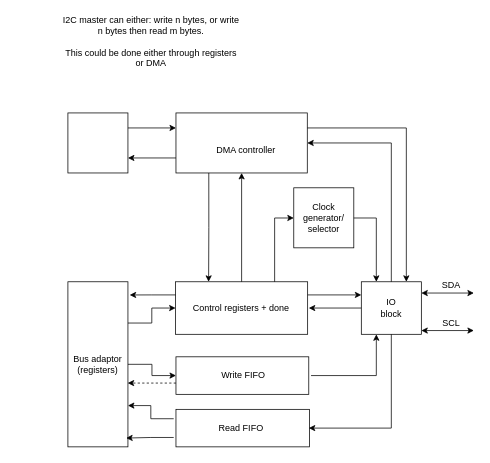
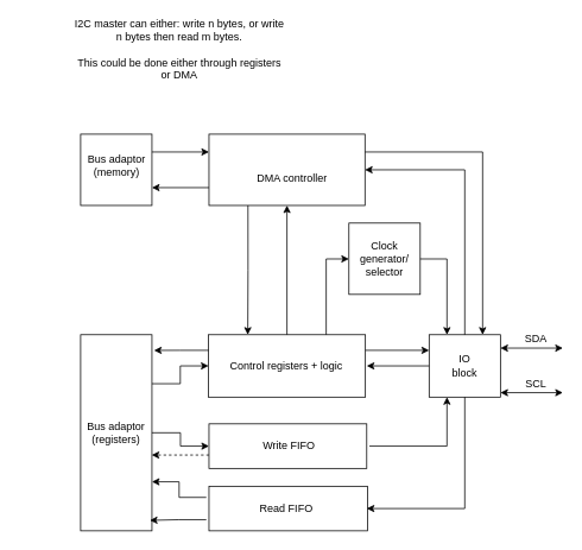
  <mxCell id="0" />
  <mxCell id="1" parent="0" />
  <mxCell id="2" value="I2C master can either: write n bytes, or write n bytes then read m bytes.&lt;br&gt;&lt;br&gt;This could be done either through registers or DMA" style="text;html=1;strokeColor=none;fillColor=none;align=center;verticalAlign=middle;whiteSpace=wrap;rounded=0;" parent="1" vertex="1"><mxGeometry x="81" y="20" width="240" height="70" as="geometry" /></mxCell>
  <mxCell id="3" value="" style="group" parent="1" vertex="1" connectable="0"><mxGeometry x="90" y="150" width="80" height="80" as="geometry" /></mxCell>
  <mxCell id="4" value="" style="group" parent="3" vertex="1" connectable="0"><mxGeometry width="80" height="80" as="geometry" /></mxCell>
  <mxCell id="5" value="" style="whiteSpace=wrap;html=1;aspect=fixed;" parent="4" vertex="1"><mxGeometry width="80" height="80" as="geometry" /></mxCell>
+ <mxCell id="6" value="Bus adaptor&lt;br&gt;(memory)" style="text;html=1;resizable=0;autosize=1;align=center;verticalAlign=middle;points=[];fillColor=none;strokeColor=none;rounded=0;" parent="4" vertex="1"><mxGeometry y="20" width="80" height="30" as="geometry" /></mxCell>
  <mxCell id="7" value="" style="rounded=0;whiteSpace=wrap;html=1;" parent="1" vertex="1"><mxGeometry x="234" y="475" width="177" height="50" as="geometry" /></mxCell>
  <mxCell id="8" value="" style="rounded=0;whiteSpace=wrap;html=1;" parent="1" vertex="1"><mxGeometry x="234" y="545" width="178" height="50" as="geometry" /></mxCell>
  <mxCell id="9" value="" style="group" parent="1" vertex="1" connectable="0"><mxGeometry x="20" y="330" width="220" height="260" as="geometry" /></mxCell>
  <mxCell id="10" value="" style="rounded=0;whiteSpace=wrap;html=1;rotation=90;" parent="9" vertex="1"><mxGeometry y="115" width="220" height="80" as="geometry" /></mxCell>
  <mxCell id="11" value="Bus adaptor (registers)" style="text;html=1;strokeColor=none;fillColor=none;align=center;verticalAlign=middle;whiteSpace=wrap;rounded=0;" parent="9" vertex="1"><mxGeometry x="70" y="50" width="80" height="210" as="geometry" /></mxCell>
  <mxCell id="12" value="" style="group" parent="1" vertex="1" connectable="0"><mxGeometry x="234" y="150" width="180" height="80" as="geometry" /></mxCell>
  <mxCell id="13" value="" style="rounded=0;whiteSpace=wrap;html=1;" parent="12" vertex="1"><mxGeometry width="175" height="80" as="geometry" /></mxCell>
  <mxCell id="14" value="DMA controller" style="text;html=1;resizable=0;autosize=1;align=center;verticalAlign=middle;points=[];fillColor=none;strokeColor=none;rounded=0;" parent="12" vertex="1"><mxGeometry x="47.5" y="40" width="90" height="20" as="geometry" /></mxCell>
  <mxCell id="15" value="" style="group" parent="1" vertex="1" connectable="0"><mxGeometry x="231" y="375" width="180" height="70" as="geometry" /></mxCell>
  <mxCell id="16" value="" style="rounded=0;whiteSpace=wrap;html=1;" parent="15" vertex="1"><mxGeometry x="2.5" width="176" height="70" as="geometry" /></mxCell>
- <mxCell id="17" value="Control registers + done" style="text;html=1;strokeColor=none;fillColor=none;align=center;verticalAlign=middle;whiteSpace=wrap;rounded=0;" parent="15" vertex="1"><mxGeometry y="25" width="180" height="20" as="geometry" /></mxCell>
+ <mxCell id="17" value="Control registers + logic" style="text;html=1;strokeColor=none;fillColor=none;align=center;verticalAlign=middle;whiteSpace=wrap;rounded=0;" parent="15" vertex="1"><mxGeometry y="25" width="180" height="20" as="geometry" /></mxCell>
  <mxCell id="18" value="" style="group" parent="1" vertex="1" connectable="0"><mxGeometry x="481" y="375" width="150" height="70" as="geometry" /></mxCell>
  <mxCell id="19" value="" style="rounded=0;whiteSpace=wrap;html=1;" parent="18" vertex="1"><mxGeometry width="80" height="70" as="geometry" /></mxCell>
  <mxCell id="20" value="" style="endArrow=classic;startArrow=classic;html=1;" parent="18" edge="1"><mxGeometry width="50" height="50" relative="1" as="geometry"><mxPoint x="80" y="65" as="sourcePoint" /><mxPoint x="150" y="65" as="targetPoint" /></mxGeometry></mxCell>
  <mxCell id="21" value="SCL" style="text;html=1;strokeColor=none;fillColor=none;align=center;verticalAlign=middle;whiteSpace=wrap;rounded=0;" parent="18" vertex="1"><mxGeometry x="100" y="45" width="40" height="20" as="geometry" /></mxCell>
  <mxCell id="22" value="SDA" style="text;html=1;strokeColor=none;fillColor=none;align=center;verticalAlign=middle;whiteSpace=wrap;rounded=0;" parent="18" vertex="1"><mxGeometry x="100" y="-5" width="40" height="20" as="geometry" /></mxCell>
  <mxCell id="23" value="IO block" style="text;html=1;strokeColor=none;fillColor=none;align=center;verticalAlign=middle;whiteSpace=wrap;rounded=0;" parent="18" vertex="1"><mxGeometry x="20.167" y="25" width="40" height="20" as="geometry" /></mxCell>
  <mxCell id="24" style="edgeStyle=orthogonalEdgeStyle;rounded=0;orthogonalLoop=1;jettySize=auto;html=1;exitX=1;exitY=0.5;exitDx=0;exitDy=0;entryX=0.25;entryY=1;entryDx=0;entryDy=0;" parent="1" source="26" target="19" edge="1"><mxGeometry relative="1" as="geometry" /></mxCell>
  <mxCell id="25" style="edgeStyle=orthogonalEdgeStyle;rounded=0;orthogonalLoop=1;jettySize=auto;html=1;exitX=0;exitY=0.75;exitDx=0;exitDy=0;entryX=0.996;entryY=0.619;entryDx=0;entryDy=0;entryPerimeter=0;dashed=1;" parent="1" source="26" target="11" edge="1"><mxGeometry relative="1" as="geometry" /></mxCell>
  <mxCell id="26" value="Write FIFO" style="text;html=1;strokeColor=none;fillColor=none;align=center;verticalAlign=middle;whiteSpace=wrap;rounded=0;" parent="1" vertex="1"><mxGeometry x="234" y="480" width="180" height="40" as="geometry" /></mxCell>
  <mxCell id="27" style="edgeStyle=orthogonalEdgeStyle;rounded=0;orthogonalLoop=1;jettySize=auto;html=1;exitX=0;exitY=0.25;exitDx=0;exitDy=0;entryX=0.75;entryY=0;entryDx=0;entryDy=0;" parent="1" source="29" target="10" edge="1"><mxGeometry relative="1" as="geometry" /></mxCell>
  <mxCell id="28" style="edgeStyle=orthogonalEdgeStyle;rounded=0;orthogonalLoop=1;jettySize=auto;html=1;exitX=0;exitY=0.75;exitDx=0;exitDy=0;entryX=0.971;entryY=0.968;entryDx=0;entryDy=0;entryPerimeter=0;" parent="1" source="29" target="11" edge="1"><mxGeometry relative="1" as="geometry" /></mxCell>
  <mxCell id="29" value="Read FIFO" style="text;html=1;strokeColor=none;fillColor=none;align=center;verticalAlign=middle;whiteSpace=wrap;rounded=0;" parent="1" vertex="1"><mxGeometry x="231" y="545" width="180" height="50" as="geometry" /></mxCell>
  <mxCell id="30" style="edgeStyle=orthogonalEdgeStyle;rounded=0;orthogonalLoop=1;jettySize=auto;html=1;exitX=1;exitY=0.25;exitDx=0;exitDy=0;entryX=0.75;entryY=0;entryDx=0;entryDy=0;" parent="1" source="13" target="19" edge="1"><mxGeometry relative="1" as="geometry" /></mxCell>
  <mxCell id="31" style="edgeStyle=orthogonalEdgeStyle;rounded=0;orthogonalLoop=1;jettySize=auto;html=1;exitX=1;exitY=0.25;exitDx=0;exitDy=0;entryX=0;entryY=0.25;entryDx=0;entryDy=0;" parent="1" source="5" target="13" edge="1"><mxGeometry relative="1" as="geometry" /></mxCell>
  <mxCell id="32" style="edgeStyle=orthogonalEdgeStyle;rounded=0;orthogonalLoop=1;jettySize=auto;html=1;exitX=1;exitY=0.25;exitDx=0;exitDy=0;entryX=0;entryY=0.25;entryDx=0;entryDy=0;" parent="1" source="16" target="19" edge="1"><mxGeometry relative="1" as="geometry" /></mxCell>
  <mxCell id="33" style="edgeStyle=orthogonalEdgeStyle;rounded=0;orthogonalLoop=1;jettySize=auto;html=1;exitX=0;exitY=0.5;exitDx=0;exitDy=0;entryX=1;entryY=0.5;entryDx=0;entryDy=0;" parent="1" source="19" target="17" edge="1"><mxGeometry relative="1" as="geometry" /></mxCell>
  <mxCell id="34" value="" style="group" parent="1" vertex="1" connectable="0"><mxGeometry x="391" y="249.774" width="80" height="80.226" as="geometry" /></mxCell>
  <mxCell id="35" value="" style="whiteSpace=wrap;html=1;aspect=fixed;" parent="34" vertex="1"><mxGeometry width="80" height="80" as="geometry" /></mxCell>
  <mxCell id="36" value="Clock generator/ selector" style="text;html=1;strokeColor=none;fillColor=none;align=center;verticalAlign=middle;whiteSpace=wrap;rounded=0;" parent="34" vertex="1"><mxGeometry y="0.226" width="80" height="80" as="geometry" /></mxCell>
  <mxCell id="37" style="edgeStyle=orthogonalEdgeStyle;rounded=0;orthogonalLoop=1;jettySize=auto;html=1;exitX=0.5;exitY=0;exitDx=0;exitDy=0;entryX=1;entryY=0.5;entryDx=0;entryDy=0;" parent="1" source="19" target="13" edge="1"><mxGeometry relative="1" as="geometry" /></mxCell>
  <mxCell id="38" style="edgeStyle=orthogonalEdgeStyle;rounded=0;orthogonalLoop=1;jettySize=auto;html=1;exitX=1;exitY=0.5;exitDx=0;exitDy=0;entryX=0.25;entryY=0;entryDx=0;entryDy=0;" parent="1" source="36" target="19" edge="1"><mxGeometry relative="1" as="geometry" /></mxCell>
  <mxCell id="39" style="edgeStyle=orthogonalEdgeStyle;rounded=0;orthogonalLoop=1;jettySize=auto;html=1;exitX=0.75;exitY=0;exitDx=0;exitDy=0;entryX=0;entryY=0.5;entryDx=0;entryDy=0;" parent="1" source="16" target="36" edge="1"><mxGeometry relative="1" as="geometry" /></mxCell>
  <mxCell id="40" style="edgeStyle=orthogonalEdgeStyle;rounded=0;orthogonalLoop=1;jettySize=auto;html=1;exitX=0.5;exitY=0;exitDx=0;exitDy=0;entryX=0.5;entryY=1;entryDx=0;entryDy=0;" parent="1" source="16" target="13" edge="1"><mxGeometry relative="1" as="geometry" /></mxCell>
  <mxCell id="41" style="edgeStyle=orthogonalEdgeStyle;rounded=0;orthogonalLoop=1;jettySize=auto;html=1;exitX=0.25;exitY=1;exitDx=0;exitDy=0;entryX=0.25;entryY=0;entryDx=0;entryDy=0;" parent="1" source="13" target="16" edge="1"><mxGeometry relative="1" as="geometry" /></mxCell>
  <mxCell id="42" style="edgeStyle=orthogonalEdgeStyle;rounded=0;orthogonalLoop=1;jettySize=auto;html=1;exitX=0.5;exitY=1;exitDx=0;exitDy=0;entryX=1;entryY=0.5;entryDx=0;entryDy=0;" parent="1" source="19" target="29" edge="1"><mxGeometry relative="1" as="geometry" /></mxCell>
  <mxCell id="43" style="edgeStyle=orthogonalEdgeStyle;rounded=0;orthogonalLoop=1;jettySize=auto;html=1;exitX=0.5;exitY=0;exitDx=0;exitDy=0;entryX=0;entryY=0.5;entryDx=0;entryDy=0;" parent="1" source="10" target="26" edge="1"><mxGeometry relative="1" as="geometry" /></mxCell>
  <mxCell id="44" style="edgeStyle=orthogonalEdgeStyle;rounded=0;orthogonalLoop=1;jettySize=auto;html=1;exitX=0.25;exitY=0;exitDx=0;exitDy=0;entryX=0;entryY=0.5;entryDx=0;entryDy=0;" parent="1" source="10" target="16" edge="1"><mxGeometry relative="1" as="geometry" /></mxCell>
  <mxCell id="45" style="edgeStyle=orthogonalEdgeStyle;rounded=0;orthogonalLoop=1;jettySize=auto;html=1;exitX=0;exitY=0.25;exitDx=0;exitDy=0;entryX=1.029;entryY=0.06;entryDx=0;entryDy=0;entryPerimeter=0;" parent="1" source="16" target="11" edge="1"><mxGeometry relative="1" as="geometry" /></mxCell>
  <mxCell id="46" value="" style="endArrow=classic;startArrow=classic;html=1;" parent="1" edge="1"><mxGeometry width="50" height="50" relative="1" as="geometry"><mxPoint x="561" y="390" as="sourcePoint" /><mxPoint x="631" y="390" as="targetPoint" /></mxGeometry></mxCell>
  <mxCell id="47" style="edgeStyle=orthogonalEdgeStyle;rounded=0;orthogonalLoop=1;jettySize=auto;html=1;exitX=0;exitY=0.75;exitDx=0;exitDy=0;entryX=1;entryY=0.75;entryDx=0;entryDy=0;" edge="1" parent="1" source="13" target="5"><mxGeometry relative="1" as="geometry" /></mxCell>
